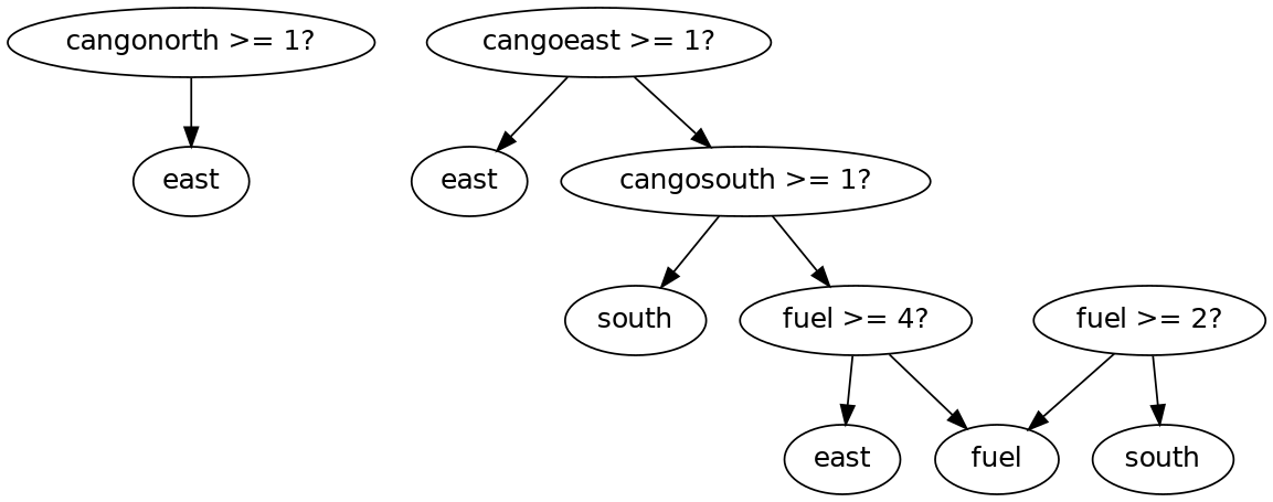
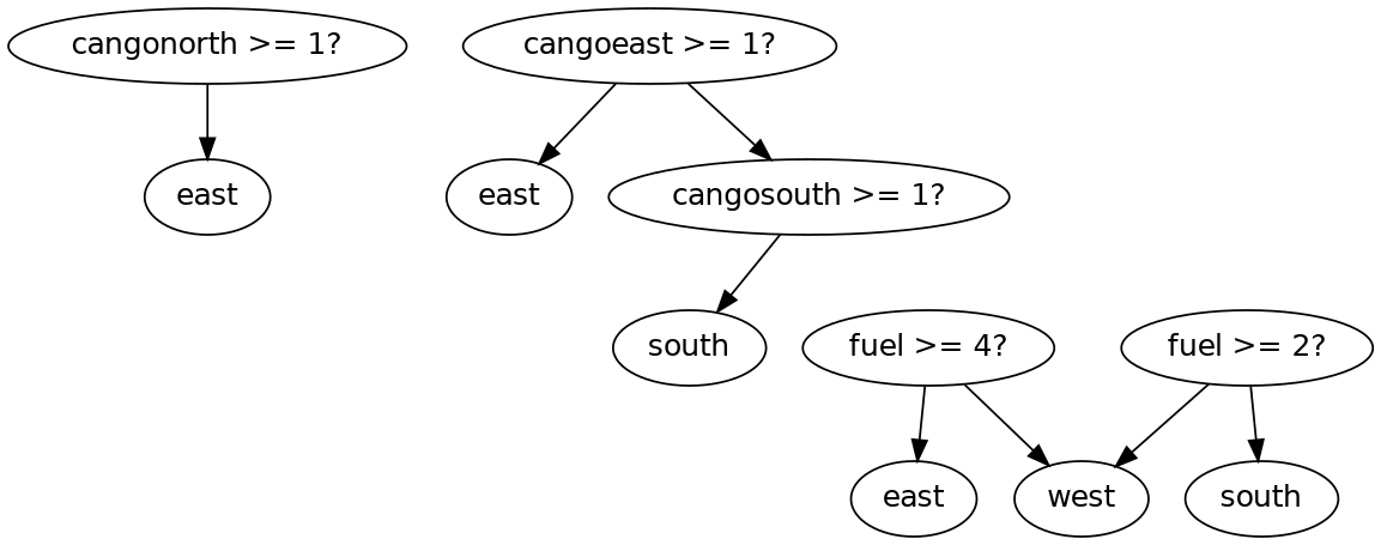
  digraph {
    fontname="DejaVu Sans"
    node [fontname="DejaVu Sans"]
    edge [fontname="DejaVu Sans"]
    n1 [label="cangonorth >= 1?"]
    n2 [label=east]
    n3 [label="cangoeast >= 1?"]
    n4 [label=east]
    n5 [label="cangosouth >= 1?"]
    n6 [label=south]
    n7 [label="fuel >= 4?"]
    n8 [label=east]
-   n9 [label=fuel]
+   n9 [label=west]
    n10 [label="fuel >= 2?"]
    n11 [label=south]
    n1 -> n2
    n3 -> n4
    n3 -> n5
    n5 -> n6
-   n5 -> n7
    n7 -> n8
    n7 -> n9
    n10 -> n9
    n10 -> n11
  }
